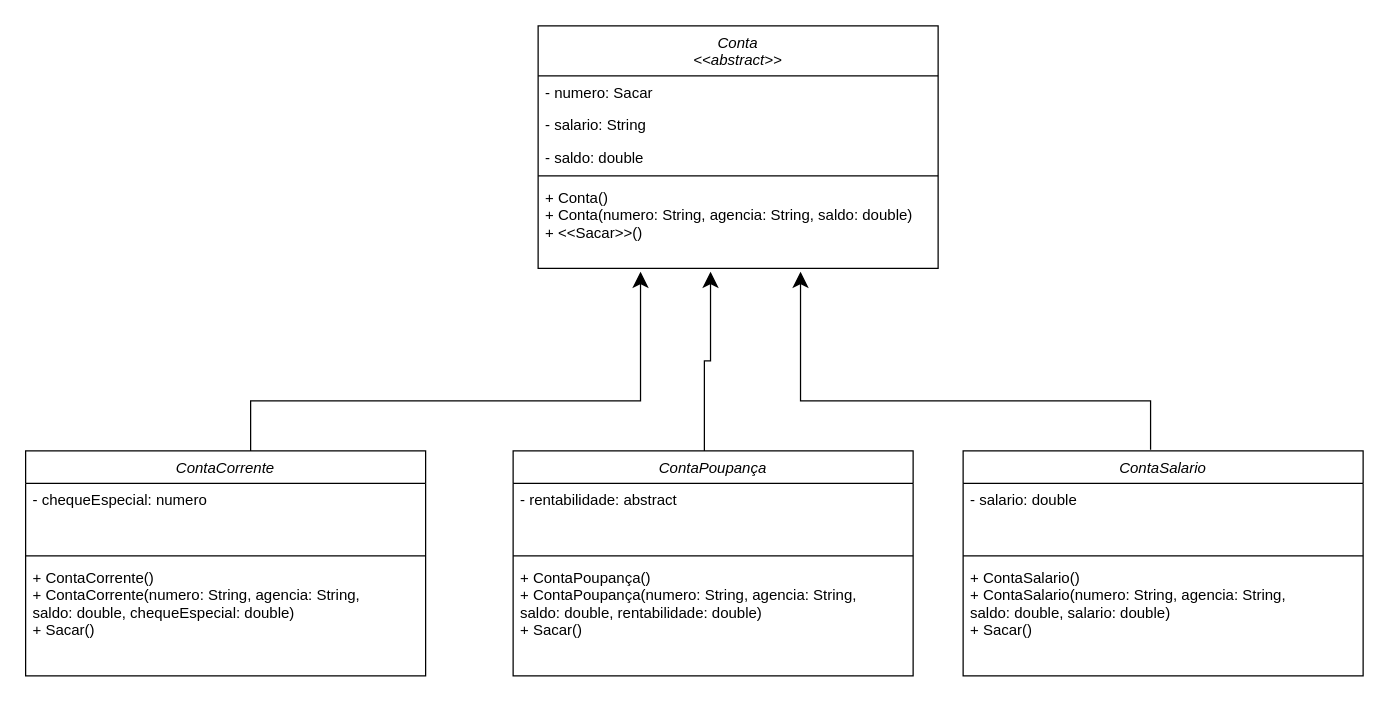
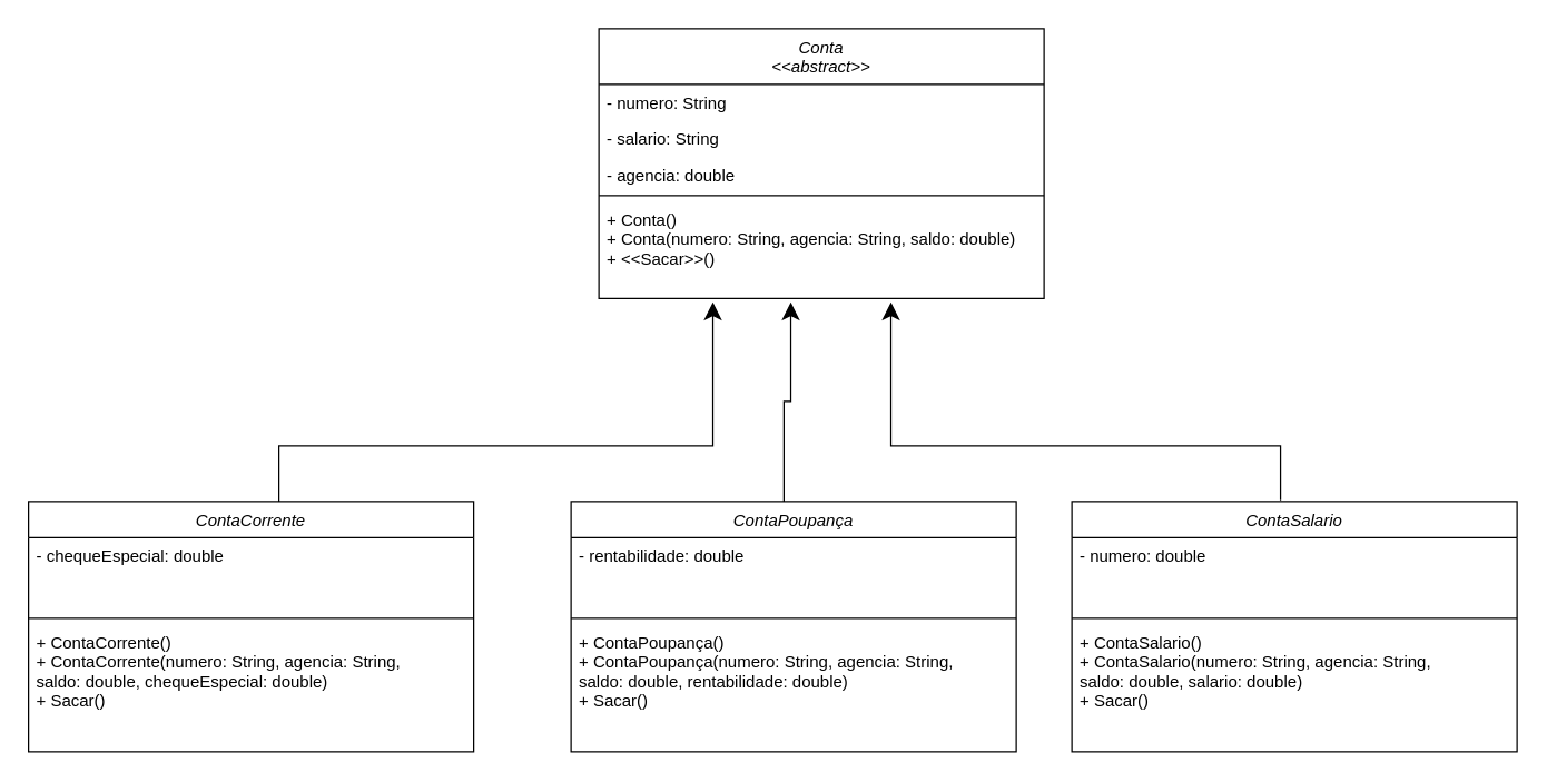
  <mxCell id="0" />
  <mxCell id="1" parent="0" />
  <mxCell id="2" value="Conta&#10;&lt;&lt;abstract&gt;&gt;" style="swimlane;fontStyle=2;align=center;verticalAlign=top;childLayout=stackLayout;horizontal=1;startSize=40;horizontalStack=0;resizeParent=1;resizeLast=0;collapsible=1;marginBottom=0;rounded=0;shadow=0;strokeWidth=1;" parent="1" vertex="1"><mxGeometry x="430" y="20" width="320" height="194" as="geometry"><mxRectangle x="230" y="140" width="160" height="26" as="alternateBounds" /></mxGeometry></mxCell>
- <mxCell id="3" value="- numero: Sacar" style="text;align=left;verticalAlign=top;spacingLeft=4;spacingRight=4;overflow=hidden;rotatable=0;points=[[0,0.5],[1,0.5]];portConstraint=eastwest;" parent="2" vertex="1"><mxGeometry y="40" width="320" height="26" as="geometry" /></mxCell>
+ <mxCell id="3" value="- numero: String" style="text;align=left;verticalAlign=top;spacingLeft=4;spacingRight=4;overflow=hidden;rotatable=0;points=[[0,0.5],[1,0.5]];portConstraint=eastwest;" parent="2" vertex="1"><mxGeometry y="40" width="320" height="26" as="geometry" /></mxCell>
  <mxCell id="4" value="- salario: String" style="text;align=left;verticalAlign=top;spacingLeft=4;spacingRight=4;overflow=hidden;rotatable=0;points=[[0,0.5],[1,0.5]];portConstraint=eastwest;rounded=0;shadow=0;html=0;" parent="2" vertex="1"><mxGeometry y="66" width="320" height="26" as="geometry" /></mxCell>
- <mxCell id="5" value="- saldo: double" style="text;align=left;verticalAlign=top;spacingLeft=4;spacingRight=4;overflow=hidden;rotatable=0;points=[[0,0.5],[1,0.5]];portConstraint=eastwest;rounded=0;shadow=0;html=0;" parent="2" vertex="1"><mxGeometry y="92" width="320" height="24" as="geometry" /></mxCell>
+ <mxCell id="5" value="- agencia: double" style="text;align=left;verticalAlign=top;spacingLeft=4;spacingRight=4;overflow=hidden;rotatable=0;points=[[0,0.5],[1,0.5]];portConstraint=eastwest;rounded=0;shadow=0;html=0;" parent="2" vertex="1"><mxGeometry y="92" width="320" height="24" as="geometry" /></mxCell>
  <mxCell id="6" value="" style="line;html=1;strokeWidth=1;align=left;verticalAlign=middle;spacingTop=-1;spacingLeft=3;spacingRight=3;rotatable=0;labelPosition=right;points=[];portConstraint=eastwest;" parent="2" vertex="1"><mxGeometry y="116" width="320" height="8" as="geometry" /></mxCell>
  <mxCell id="7" value="+ Conta()&#10;+ Conta(numero: String, agencia: String, saldo: double)&#10;+ &lt;&lt;Sacar&gt;&gt;()&#10;" style="text;align=left;verticalAlign=top;spacingLeft=4;spacingRight=4;overflow=hidden;rotatable=0;points=[[0,0.5],[1,0.5]];portConstraint=eastwest;" parent="2" vertex="1"><mxGeometry y="124" width="320" height="70" as="geometry" /></mxCell>
  <mxCell id="8" value="" style="endArrow=classic;endSize=10;endFill=1;shadow=0;strokeWidth=1;rounded=0;edgeStyle=elbowEdgeStyle;elbow=vertical;entryX=0.256;entryY=1.038;entryDx=0;entryDy=0;entryPerimeter=0;" parent="1" target="7" edge="1"><mxGeometry width="160" relative="1" as="geometry"><mxPoint x="200" y="360" as="sourcePoint" /><mxPoint x="360" y="203" as="targetPoint" /><Array as="points"><mxPoint x="360" y="320" /><mxPoint x="370" y="300" /></Array></mxGeometry></mxCell>
  <mxCell id="9" value="" style="endArrow=classic;endSize=10;endFill=1;shadow=0;strokeWidth=1;rounded=0;edgeStyle=elbowEdgeStyle;elbow=vertical;entryX=0.656;entryY=1.038;entryDx=0;entryDy=0;entryPerimeter=0;exitX=0.581;exitY=-0.007;exitDx=0;exitDy=0;exitPerimeter=0;" parent="1" target="7" edge="1"><mxGeometry width="160" relative="1" as="geometry"><mxPoint x="919.96" y="359.034" as="sourcePoint" /><mxPoint x="574" y="270" as="targetPoint" /><Array as="points"><mxPoint x="770" y="320" /><mxPoint x="590" y="300" /><mxPoint x="580" y="300" /><mxPoint x="580" y="300" /><mxPoint x="840" y="300" /></Array></mxGeometry></mxCell>
  <mxCell id="10" value="" style="endArrow=classic;endSize=10;endFill=1;shadow=0;strokeWidth=1;rounded=0;edgeStyle=elbowEdgeStyle;elbow=vertical;entryX=0.431;entryY=1.038;entryDx=0;entryDy=0;entryPerimeter=0;" parent="1" target="7" edge="1"><mxGeometry width="160" relative="1" as="geometry"><mxPoint x="563" y="360" as="sourcePoint" /><mxPoint x="550" y="269.998" as="targetPoint" /><Array as="points" /></mxGeometry></mxCell>
  <mxCell id="11" value="ContaCorrente" style="swimlane;fontStyle=2;align=center;verticalAlign=top;childLayout=stackLayout;horizontal=1;startSize=26;horizontalStack=0;resizeParent=1;resizeLast=0;collapsible=1;marginBottom=0;rounded=0;shadow=0;strokeWidth=1;" parent="1" vertex="1"><mxGeometry x="20" y="360" width="320" height="180" as="geometry"><mxRectangle x="230" y="140" width="160" height="26" as="alternateBounds" /></mxGeometry></mxCell>
- <mxCell id="12" value="- chequeEspecial: numero" style="text;align=left;verticalAlign=top;spacingLeft=4;spacingRight=4;overflow=hidden;rotatable=0;points=[[0,0.5],[1,0.5]];portConstraint=eastwest;" parent="11" vertex="1"><mxGeometry y="26" width="320" height="54" as="geometry" /></mxCell>
+ <mxCell id="12" value="- chequeEspecial: double" style="text;align=left;verticalAlign=top;spacingLeft=4;spacingRight=4;overflow=hidden;rotatable=0;points=[[0,0.5],[1,0.5]];portConstraint=eastwest;" parent="11" vertex="1"><mxGeometry y="26" width="320" height="54" as="geometry" /></mxCell>
  <mxCell id="13" value="" style="line;html=1;strokeWidth=1;align=left;verticalAlign=middle;spacingTop=-1;spacingLeft=3;spacingRight=3;rotatable=0;labelPosition=right;points=[];portConstraint=eastwest;" parent="11" vertex="1"><mxGeometry y="80" width="320" height="8" as="geometry" /></mxCell>
  <mxCell id="14" value="+ ContaCorrente()&#10;+ ContaCorrente(numero: String, agencia: String, &#10;saldo: double, chequeEspecial: double)&#10;+ Sacar()" style="text;align=left;verticalAlign=top;spacingLeft=4;spacingRight=4;overflow=hidden;rotatable=0;points=[[0,0.5],[1,0.5]];portConstraint=eastwest;" parent="11" vertex="1"><mxGeometry y="88" width="320" height="70" as="geometry" /></mxCell>
  <mxCell id="15" value="ContaPoupança" style="swimlane;fontStyle=2;align=center;verticalAlign=top;childLayout=stackLayout;horizontal=1;startSize=26;horizontalStack=0;resizeParent=1;resizeLast=0;collapsible=1;marginBottom=0;rounded=0;shadow=0;strokeWidth=1;" parent="1" vertex="1"><mxGeometry x="410" y="360" width="320" height="180" as="geometry"><mxRectangle x="230" y="140" width="160" height="26" as="alternateBounds" /></mxGeometry></mxCell>
- <mxCell id="16" value="- rentabilidade: abstract" style="text;align=left;verticalAlign=top;spacingLeft=4;spacingRight=4;overflow=hidden;rotatable=0;points=[[0,0.5],[1,0.5]];portConstraint=eastwest;" parent="15" vertex="1"><mxGeometry y="26" width="320" height="54" as="geometry" /></mxCell>
+ <mxCell id="16" value="- rentabilidade: double" style="text;align=left;verticalAlign=top;spacingLeft=4;spacingRight=4;overflow=hidden;rotatable=0;points=[[0,0.5],[1,0.5]];portConstraint=eastwest;" parent="15" vertex="1"><mxGeometry y="26" width="320" height="54" as="geometry" /></mxCell>
  <mxCell id="17" value="" style="line;html=1;strokeWidth=1;align=left;verticalAlign=middle;spacingTop=-1;spacingLeft=3;spacingRight=3;rotatable=0;labelPosition=right;points=[];portConstraint=eastwest;" parent="15" vertex="1"><mxGeometry y="80" width="320" height="8" as="geometry" /></mxCell>
  <mxCell id="18" value="+ ContaPoupança()&#10;+ ContaPoupança(numero: String, agencia: String, &#10;saldo: double, rentabilidade: double)&#10;+ Sacar()" style="text;align=left;verticalAlign=top;spacingLeft=4;spacingRight=4;overflow=hidden;rotatable=0;points=[[0,0.5],[1,0.5]];portConstraint=eastwest;" parent="15" vertex="1"><mxGeometry y="88" width="320" height="70" as="geometry" /></mxCell>
  <mxCell id="19" value="ContaSalario" style="swimlane;fontStyle=2;align=center;verticalAlign=top;childLayout=stackLayout;horizontal=1;startSize=26;horizontalStack=0;resizeParent=1;resizeLast=0;collapsible=1;marginBottom=0;rounded=0;shadow=0;strokeWidth=1;" parent="1" vertex="1"><mxGeometry x="770" y="360" width="320" height="180" as="geometry"><mxRectangle x="230" y="140" width="160" height="26" as="alternateBounds" /></mxGeometry></mxCell>
- <mxCell id="20" value="- salario: double" style="text;align=left;verticalAlign=top;spacingLeft=4;spacingRight=4;overflow=hidden;rotatable=0;points=[[0,0.5],[1,0.5]];portConstraint=eastwest;" parent="19" vertex="1"><mxGeometry y="26" width="320" height="54" as="geometry" /></mxCell>
+ <mxCell id="20" value="- numero: double" style="text;align=left;verticalAlign=top;spacingLeft=4;spacingRight=4;overflow=hidden;rotatable=0;points=[[0,0.5],[1,0.5]];portConstraint=eastwest;" parent="19" vertex="1"><mxGeometry y="26" width="320" height="54" as="geometry" /></mxCell>
  <mxCell id="21" value="" style="line;html=1;strokeWidth=1;align=left;verticalAlign=middle;spacingTop=-1;spacingLeft=3;spacingRight=3;rotatable=0;labelPosition=right;points=[];portConstraint=eastwest;" parent="19" vertex="1"><mxGeometry y="80" width="320" height="8" as="geometry" /></mxCell>
  <mxCell id="22" value="+ ContaSalario()&#10;+ ContaSalario(numero: String, agencia: String, &#10;saldo: double, salario: double)&#10;+ Sacar()" style="text;align=left;verticalAlign=top;spacingLeft=4;spacingRight=4;overflow=hidden;rotatable=0;points=[[0,0.5],[1,0.5]];portConstraint=eastwest;" parent="19" vertex="1"><mxGeometry y="88" width="320" height="70" as="geometry" /></mxCell>
